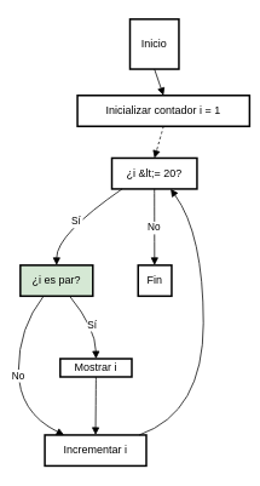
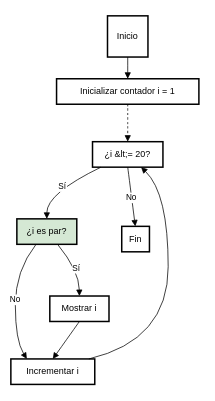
  <mxCell id="0" />
  <mxCell id="1" parent="0" />
  <mxCell id="2" value="Inicio" style="whiteSpace=wrap;strokeWidth=2;" vertex="1" parent="1"><mxGeometry x="143" y="20" width="54" height="55" as="geometry" /></mxCell>
- <mxCell id="3" value="Inicializar contador i = 1" style="whiteSpace=wrap;strokeWidth=2;" vertex="1" parent="1"><mxGeometry x="85" y="104" width="190" height="34" as="geometry" /></mxCell>
- <mxCell id="4" value="¿i &amp;lt;= 20?" style="whiteSpace=wrap;strokeWidth=2;" vertex="1" parent="1"><mxGeometry x="123" y="173" width="94" height="34" as="geometry" /></mxCell>
+ <mxCell id="3" value="Inicializar contador i = 1" style="whiteSpace=wrap;strokeWidth=2;" vertex="1" parent="1"><mxGeometry x="75" y="104" width="190" height="34" as="geometry" /></mxCell>
+ <mxCell id="4" value="¿i &amp;lt;= 20?" style="whiteSpace=wrap;strokeWidth=2;" vertex="1" parent="1"><mxGeometry x="123" y="188" width="94" height="34" as="geometry" /></mxCell>
  <mxCell id="5" value="¿i es par?" style="whiteSpace=wrap;strokeWidth=2;fillColor=#d5e8d4;" vertex="1" parent="1"><mxGeometry x="22" y="291" width="80" height="34" as="geometry" /></mxCell>
- <mxCell id="6" value="Mostrar i" style="whiteSpace=wrap;strokeWidth=2;" vertex="1" parent="1"><mxGeometry x="66" y="394" width="79" height="20" as="geometry" /></mxCell>
- <mxCell id="7" value="Incrementar i" style="whiteSpace=wrap;strokeWidth=2;" vertex="1" parent="1"><mxGeometry x="49" y="478" width="112" height="34" as="geometry" /></mxCell>
- <mxCell id="8" value="Fin" style="whiteSpace=wrap;strokeWidth=2;" vertex="1" parent="1"><mxGeometry x="152" y="291" width="37" height="34" as="geometry" /></mxCell>
+ <mxCell id="6" value="Mostrar i" style="whiteSpace=wrap;strokeWidth=2;" vertex="1" parent="1"><mxGeometry x="66" y="394" width="79" height="34" as="geometry" /></mxCell>
+ <mxCell id="7" value="Incrementar i" style="whiteSpace=wrap;strokeWidth=2;" vertex="1" parent="1"><mxGeometry x="14" y="478" width="112" height="34" as="geometry" /></mxCell>
+ <mxCell id="8" value="Fin" style="whiteSpace=wrap;strokeWidth=2;" vertex="1" parent="1"><mxGeometry x="162" y="301" width="37" height="34" as="geometry" /></mxCell>
  <mxCell id="9" value="" style="curved=1;startArrow=none;endArrow=block;exitX=0.5;exitY=1;entryX=0.5;entryY=0;" edge="1" parent="1" source="2" target="3"><mxGeometry relative="1" as="geometry"><Array as="points" /></mxGeometry></mxCell>
  <mxCell id="10" value="" style="curved=1;startArrow=none;endArrow=block;exitX=0.5;exitY=1;entryX=0.5;entryY=0;dashed=1;" edge="1" parent="1" source="3" target="4"><mxGeometry relative="1" as="geometry"><Array as="points" /></mxGeometry></mxCell>
  <mxCell id="11" value="Sí" style="curved=1;startArrow=none;endArrow=block;exitX=0.12;exitY=1;entryX=0.5;entryY=0;" edge="1" parent="1" source="4" target="5"><mxGeometry relative="1" as="geometry"><Array as="points"><mxPoint x="62" y="257" /></Array></mxGeometry></mxCell>
  <mxCell id="12" value="No" style="curved=1;startArrow=none;endArrow=block;exitX=0.5;exitY=1;entryX=0.49;entryY=0;" edge="1" parent="1" source="4" target="8"><mxGeometry relative="1" as="geometry"><Array as="points" /></mxGeometry></mxCell>
  <mxCell id="13" value="Sí" style="curved=1;startArrow=none;endArrow=block;exitX=0.68;exitY=1;entryX=0.5;entryY=0;" edge="1" parent="1" source="5" target="6"><mxGeometry relative="1" as="geometry"><Array as="points"><mxPoint x="105" y="360" /></Array></mxGeometry></mxCell>
  <mxCell id="14" value="No" style="curved=1;startArrow=none;endArrow=block;exitX=0.32;exitY=1;entryX=0.19;entryY=0;" edge="1" parent="1" source="5" target="7"><mxGeometry relative="1" as="geometry"><Array as="points"><mxPoint x="20" y="360" /><mxPoint x="20" y="453" /></Array></mxGeometry></mxCell>
  <mxCell id="15" value="" style="curved=1;startArrow=none;endArrow=block;exitX=0.5;exitY=1;entryX=0.5;entryY=0;" edge="1" parent="1" source="6" target="7"><mxGeometry relative="1" as="geometry"><Array as="points" /></mxGeometry></mxCell>
  <mxCell id="16" value="" style="curved=1;startArrow=none;endArrow=block;exitX=0.93;exitY=0;entryX=0.69;entryY=1;" edge="1" parent="1" source="7" target="4"><mxGeometry relative="1" as="geometry"><Array as="points"><mxPoint x="224" y="453" /><mxPoint x="224" y="257" /></Array></mxGeometry></mxCell>
